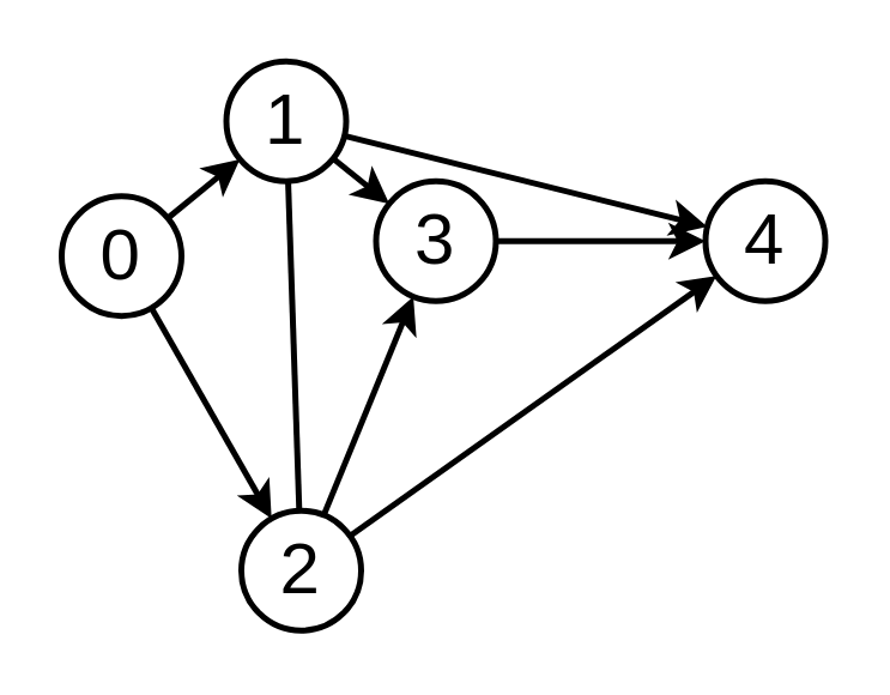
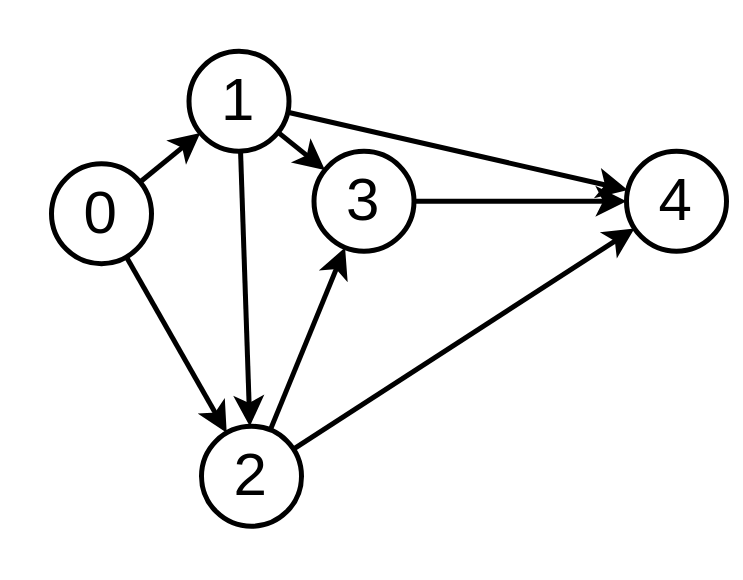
  <mxCell id="0" />
  <mxCell id="1" parent="0" />
  <mxCell id="2" value="&lt;font face=&quot;Helvetica&quot; style=&quot;font-size: 24px;&quot;&gt;1&lt;/font&gt;" style="ellipse;whiteSpace=wrap;html=1;aspect=fixed;strokeWidth=2;" parent="1" vertex="1"><mxGeometry x="75" y="20" width="40" height="40" as="geometry" /></mxCell>
  <mxCell id="3" value="&lt;font face=&quot;Helvetica&quot; style=&quot;font-size: 24px;&quot;&gt;0&lt;/font&gt;" style="ellipse;whiteSpace=wrap;html=1;aspect=fixed;strokeWidth=2;" parent="1" vertex="1"><mxGeometry x="20" y="65" width="40" height="40" as="geometry" /></mxCell>
  <mxCell id="4" value="&lt;font face=&quot;Helvetica&quot; style=&quot;font-size: 24px;&quot;&gt;2&lt;/font&gt;" style="ellipse;whiteSpace=wrap;html=1;aspect=fixed;strokeWidth=2;" parent="1" vertex="1"><mxGeometry x="80" y="170" width="40" height="40" as="geometry" /></mxCell>
  <mxCell id="5" value="&lt;font face=&quot;Helvetica&quot; style=&quot;font-size: 24px;&quot;&gt;3&lt;/font&gt;" style="ellipse;whiteSpace=wrap;html=1;aspect=fixed;strokeWidth=2;" parent="1" vertex="1"><mxGeometry x="125" y="60" width="40" height="40" as="geometry" /></mxCell>
- <mxCell id="6" value="&lt;font face=&quot;Helvetica&quot; style=&quot;font-size: 24px;&quot;&gt;4&lt;/font&gt;" style="ellipse;whiteSpace=wrap;html=1;aspect=fixed;strokeWidth=2;" parent="1" vertex="1"><mxGeometry x="235" y="60" width="40" height="40" as="geometry" /></mxCell>
+ <mxCell id="6" value="&lt;font face=&quot;Helvetica&quot; style=&quot;font-size: 24px;&quot;&gt;4&lt;/font&gt;" style="ellipse;whiteSpace=wrap;html=1;aspect=fixed;strokeWidth=2;" parent="1" vertex="1"><mxGeometry x="250" y="60" width="40" height="40" as="geometry" /></mxCell>
  <mxCell id="7" value="" style="endArrow=classic;html=1;rounded=0;strokeWidth=2;" parent="1" source="3" target="2" edge="1"><mxGeometry width="50" height="50" relative="1" as="geometry"><mxPoint x="265" y="260" as="sourcePoint" /><mxPoint x="505" y="340" as="targetPoint" /></mxGeometry></mxCell>
  <mxCell id="8" value="" style="endArrow=classic;html=1;rounded=0;strokeWidth=2;" parent="1" source="3" target="4" edge="1"><mxGeometry width="50" height="50" relative="1" as="geometry"><mxPoint x="455" y="390" as="sourcePoint" /><mxPoint x="505" y="340" as="targetPoint" /></mxGeometry></mxCell>
- <mxCell id="9" value="" style="endArrow=none;html=1;rounded=0;strokeWidth=2;" parent="1" source="2" target="4" edge="1"><mxGeometry width="50" height="50" relative="1" as="geometry"><mxPoint x="271" y="266" as="sourcePoint" /><mxPoint x="219" y="214" as="targetPoint" /></mxGeometry></mxCell>
+ <mxCell id="9" value="" style="endArrow=classic;html=1;rounded=0;strokeWidth=2;" parent="1" source="2" target="4" edge="1"><mxGeometry width="50" height="50" relative="1" as="geometry"><mxPoint x="271" y="266" as="sourcePoint" /><mxPoint x="219" y="214" as="targetPoint" /></mxGeometry></mxCell>
  <mxCell id="10" value="" style="endArrow=classic;html=1;rounded=0;strokeWidth=2;" parent="1" source="2" target="5" edge="1"><mxGeometry width="50" height="50" relative="1" as="geometry"><mxPoint x="245" y="136" as="sourcePoint" /><mxPoint x="465" y="240" as="targetPoint" /></mxGeometry></mxCell>
  <mxCell id="11" value="" style="endArrow=classic;html=1;rounded=0;strokeWidth=2;" parent="1" source="5" target="6" edge="1"><mxGeometry width="50" height="50" relative="1" as="geometry"><mxPoint x="259" y="146" as="sourcePoint" /><mxPoint x="311" y="94" as="targetPoint" /></mxGeometry></mxCell>
  <mxCell id="12" value="" style="endArrow=classic;html=1;rounded=0;strokeWidth=2;" edge="1" parent="1" source="2" target="6"><mxGeometry width="50" height="50" relative="1" as="geometry"><mxPoint x="196" y="182" as="sourcePoint" /><mxPoint x="174" y="138" as="targetPoint" /></mxGeometry></mxCell>
  <mxCell id="13" value="" style="endArrow=classic;html=1;rounded=0;strokeWidth=2;" edge="1" parent="1" source="4" target="5"><mxGeometry width="50" height="50" relative="1" as="geometry"><mxPoint x="185" y="199" as="sourcePoint" /><mxPoint x="45" y="191" as="targetPoint" /></mxGeometry></mxCell>
  <mxCell id="14" value="" style="endArrow=classic;html=1;rounded=0;strokeWidth=2;" edge="1" parent="1" source="4" target="6"><mxGeometry width="50" height="50" relative="1" as="geometry"><mxPoint x="130" y="261" as="sourcePoint" /><mxPoint x="160" y="139" as="targetPoint" /></mxGeometry></mxCell>
